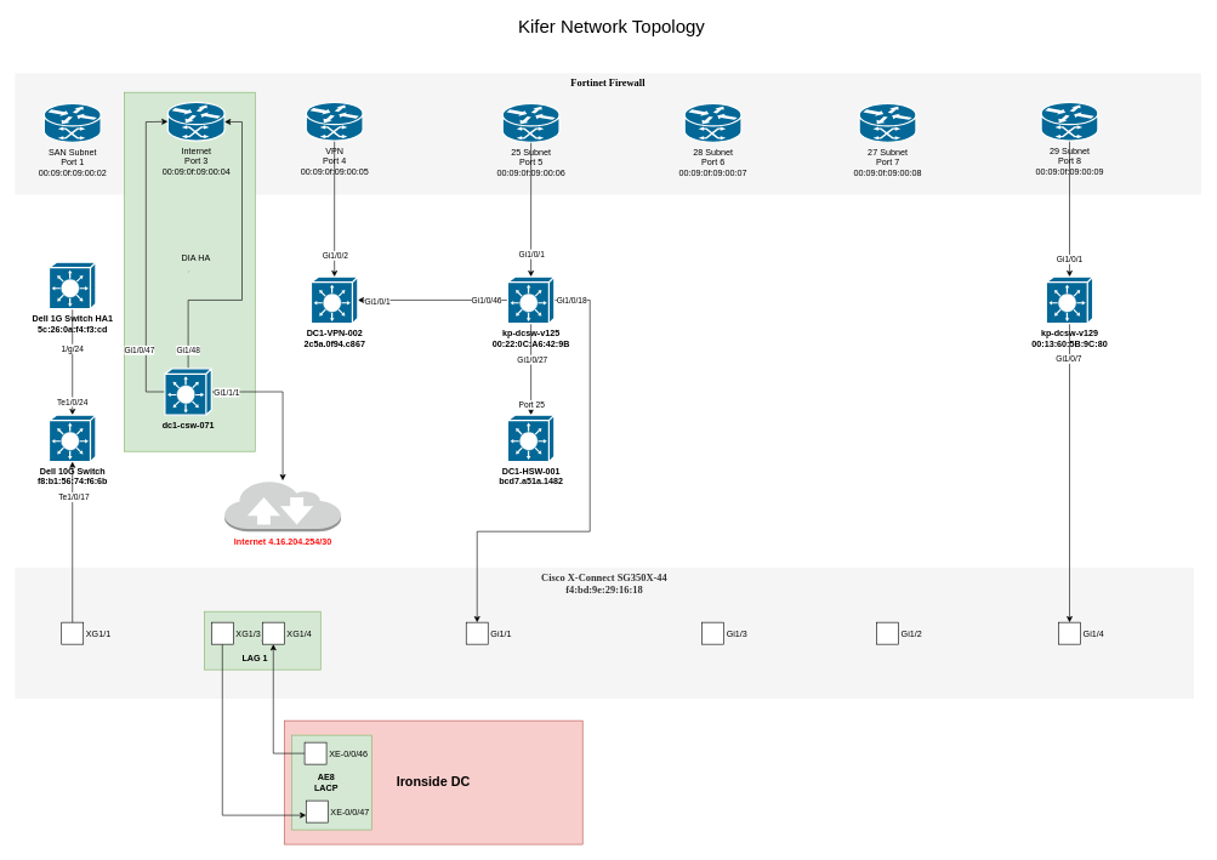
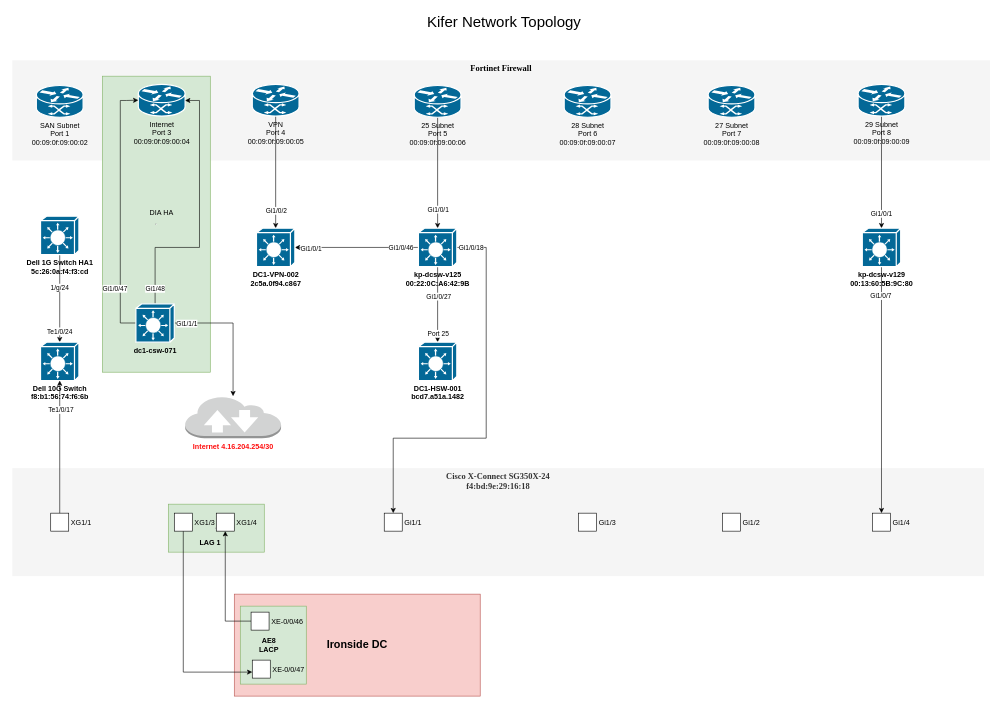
  <mxCell id="0" />
  <mxCell id="1" parent="0" />
  <mxCell id="2" value="Fortinet Firewall" style="whiteSpace=wrap;html=1;rounded=0;shadow=0;comic=0;strokeWidth=1;fontFamily=Verdana;fontSize=14;fillColor=#f5f5f5;strokeColor=none;verticalAlign=top;fontStyle=1" parent="1" vertex="1"><mxGeometry x="20" y="100" width="1630" height="167" as="geometry" /></mxCell>
  <mxCell id="3" value="&lt;hr&gt;" style="rounded=0;whiteSpace=wrap;html=1;fillColor=#d5e8d4;strokeColor=#82b366;gradientColor=none;" vertex="1" parent="1"><mxGeometry x="170" y="126.5" width="180" height="493.5" as="geometry" /></mxCell>
  <mxCell id="4" value="&lt;font style=&quot;font-size: 18px;&quot;&gt;&lt;b&gt;Ironside DC&lt;/b&gt;&lt;/font&gt;" style="rounded=0;whiteSpace=wrap;html=1;fillColor=#f8cecc;strokeColor=#b85450;" vertex="1" parent="1"><mxGeometry x="390" y="990" width="410" height="170" as="geometry" /></mxCell>
  <mxCell id="5" value="&lt;hr&gt;" style="rounded=0;whiteSpace=wrap;html=1;fillColor=#d5e8d4;strokeColor=#82b366;gradientColor=none;" vertex="1" parent="1"><mxGeometry x="400" y="1010" width="110" height="130" as="geometry" /></mxCell>
- <mxCell id="6" value="&lt;div&gt;Cisco X-Connect SG350X-44&lt;/div&gt;&lt;div&gt;f4:bd:9e:29:16:18&lt;/div&gt;" style="rounded=0;whiteSpace=wrap;html=1;fillColor=#f5f5f5;fontColor=#333333;strokeColor=none;verticalAlign=top;fontStyle=1;fontSize=14;fontFamily=Verdana;" vertex="1" parent="1"><mxGeometry x="20" y="780" width="1620" height="180" as="geometry" /></mxCell>
+ <mxCell id="6" value="&lt;div&gt;Cisco X-Connect SG350X-24&lt;/div&gt;&lt;div&gt;f4:bd:9e:29:16:18&lt;/div&gt;" style="rounded=0;whiteSpace=wrap;html=1;fillColor=#f5f5f5;fontColor=#333333;strokeColor=none;verticalAlign=top;fontStyle=1;fontSize=14;fontFamily=Verdana;" vertex="1" parent="1"><mxGeometry x="20" y="780" width="1620" height="180" as="geometry" /></mxCell>
  <mxCell id="7" value="&lt;hr&gt;" style="rounded=0;whiteSpace=wrap;html=1;fillColor=#d5e8d4;strokeColor=#82b366;gradientColor=none;" vertex="1" parent="1"><mxGeometry x="280" y="840" width="160" height="80" as="geometry" /></mxCell>
  <mxCell id="8" style="edgeStyle=orthogonalEdgeStyle;rounded=0;orthogonalLoop=1;jettySize=auto;html=1;" edge="1" parent="1" source="10" target="30"><mxGeometry relative="1" as="geometry" /></mxCell>
  <mxCell id="9" value="Gi1/0/1" style="edgeLabel;html=1;align=center;verticalAlign=middle;resizable=0;points=[];" vertex="1" connectable="0" parent="8"><mxGeometry x="0.65" relative="1" as="geometry"><mxPoint as="offset" /></mxGeometry></mxCell>
  <mxCell id="10" value="&lt;div&gt;25 Subnet&lt;/div&gt;&lt;div&gt;Port 5&lt;/div&gt;&lt;div&gt;00:09:0f:09:00:06&lt;/div&gt;" style="shape=mxgraph.cisco.routers.atm_router;sketch=0;html=1;pointerEvents=1;dashed=0;fillColor=#036897;strokeColor=#ffffff;strokeWidth=2;verticalLabelPosition=bottom;verticalAlign=top;align=center;outlineConnect=0;" vertex="1" parent="1"><mxGeometry x="690" y="142" width="78" height="53" as="geometry" /></mxCell>
  <mxCell id="11" value="&lt;div&gt;27 Subnet&lt;/div&gt;&lt;div&gt;Port 7&lt;/div&gt;&lt;div&gt;00:09:0f:09:00:08&lt;/div&gt;" style="shape=mxgraph.cisco.routers.atm_router;sketch=0;html=1;pointerEvents=1;dashed=0;fillColor=#036897;strokeColor=#ffffff;strokeWidth=2;verticalLabelPosition=bottom;verticalAlign=top;align=center;outlineConnect=0;" vertex="1" parent="1"><mxGeometry x="1180" y="142" width="78" height="53" as="geometry" /></mxCell>
  <mxCell id="12" value="&lt;div&gt;28 Subnet&lt;/div&gt;&lt;div&gt;Port 6&lt;/div&gt;&lt;div&gt;00:09:0f:09:00:07&lt;/div&gt;" style="shape=mxgraph.cisco.routers.atm_router;sketch=0;html=1;pointerEvents=1;dashed=0;fillColor=#036897;strokeColor=#ffffff;strokeWidth=2;verticalLabelPosition=bottom;verticalAlign=top;align=center;outlineConnect=0;" vertex="1" parent="1"><mxGeometry x="940" y="142" width="78" height="53" as="geometry" /></mxCell>
  <mxCell id="13" style="edgeStyle=orthogonalEdgeStyle;rounded=0;orthogonalLoop=1;jettySize=auto;html=1;" edge="1" parent="1" source="15" target="64"><mxGeometry relative="1" as="geometry" /></mxCell>
  <mxCell id="14" value="Gi1/0/1" style="edgeLabel;html=1;align=center;verticalAlign=middle;resizable=0;points=[];" vertex="1" connectable="0" parent="13"><mxGeometry x="0.733" y="-1" relative="1" as="geometry"><mxPoint as="offset" /></mxGeometry></mxCell>
  <mxCell id="15" value="&lt;div&gt;29 Subnet&lt;/div&gt;&lt;div&gt;Port 8&lt;/div&gt;&lt;div&gt;00:09:0f:09:00:09&lt;/div&gt;" style="shape=mxgraph.cisco.routers.atm_router;sketch=0;html=1;pointerEvents=1;dashed=0;fillColor=#036897;strokeColor=#ffffff;strokeWidth=2;verticalLabelPosition=bottom;verticalAlign=top;align=center;outlineConnect=0;" vertex="1" parent="1"><mxGeometry x="1430" y="140" width="78" height="53" as="geometry" /></mxCell>
  <mxCell id="16" value="&lt;div&gt;SAN Subnet&lt;/div&gt;&lt;div&gt;Port 1&lt;/div&gt;&lt;div&gt;00:09:0f:09:00:02&lt;/div&gt;&lt;div&gt;&lt;br&gt;&lt;/div&gt;" style="shape=mxgraph.cisco.routers.atm_router;sketch=0;html=1;pointerEvents=1;dashed=0;fillColor=#036897;strokeColor=#ffffff;strokeWidth=2;verticalLabelPosition=bottom;verticalAlign=top;align=center;outlineConnect=0;" vertex="1" parent="1"><mxGeometry x="60" y="142" width="78" height="53" as="geometry" /></mxCell>
  <mxCell id="17" style="edgeStyle=orthogonalEdgeStyle;rounded=0;orthogonalLoop=1;jettySize=auto;html=1;" edge="1" parent="1" source="19" target="59"><mxGeometry relative="1" as="geometry" /></mxCell>
  <mxCell id="18" value="Gi1/0/2" style="edgeLabel;html=1;align=center;verticalAlign=middle;resizable=0;points=[];" vertex="1" connectable="0" parent="17"><mxGeometry x="0.679" relative="1" as="geometry"><mxPoint as="offset" /></mxGeometry></mxCell>
  <mxCell id="19" value="&lt;div&gt;VPN&lt;/div&gt;&lt;div&gt;Port 4&lt;/div&gt;&lt;div&gt;00:09:0f:09:00:05&lt;/div&gt;" style="shape=mxgraph.cisco.routers.atm_router;sketch=0;html=1;pointerEvents=1;dashed=0;fillColor=#036897;strokeColor=#ffffff;strokeWidth=2;verticalLabelPosition=bottom;verticalAlign=top;align=center;outlineConnect=0;" vertex="1" parent="1"><mxGeometry x="420" y="140" width="78" height="53" as="geometry" /></mxCell>
  <mxCell id="20" value="&lt;div&gt;Internet&lt;/div&gt;&lt;div&gt;Port 3&lt;/div&gt;&lt;div&gt;00:09:0f:09:00:04&lt;/div&gt;" style="shape=mxgraph.cisco.routers.atm_router;sketch=0;html=1;pointerEvents=1;dashed=0;fillColor=#036897;strokeColor=#ffffff;strokeWidth=2;verticalLabelPosition=bottom;verticalAlign=top;align=center;outlineConnect=0;" vertex="1" parent="1"><mxGeometry x="230" y="140" width="78" height="53" as="geometry" /></mxCell>
  <mxCell id="21" value="&lt;font color=&quot;#ff0f0f&quot;&gt;&lt;b&gt;Internet 4.16.204.254/30&lt;/b&gt;&lt;/font&gt;" style="outlineConnect=0;dashed=0;verticalLabelPosition=bottom;verticalAlign=top;align=center;html=1;shape=mxgraph.aws3.internet_2;fillColor=#D2D3D3;gradientColor=none;" vertex="1" parent="1"><mxGeometry x="308" y="660" width="160" height="70" as="geometry" /></mxCell>
  <mxCell id="22" style="edgeStyle=orthogonalEdgeStyle;rounded=0;orthogonalLoop=1;jettySize=auto;html=1;" edge="1" parent="1" source="30" target="38"><mxGeometry relative="1" as="geometry" /></mxCell>
  <mxCell id="23" value="Port 25" style="edgeLabel;html=1;align=center;verticalAlign=middle;resizable=0;points=[];" vertex="1" connectable="0" parent="22"><mxGeometry x="0.507" y="-2" relative="1" as="geometry"><mxPoint x="2" y="16" as="offset" /></mxGeometry></mxCell>
  <mxCell id="24" value="Gi1/0/27" style="edgeLabel;html=1;align=center;verticalAlign=middle;resizable=0;points=[];" vertex="1" connectable="0" parent="22"><mxGeometry x="-0.507" y="1" relative="1" as="geometry"><mxPoint y="18" as="offset" /></mxGeometry></mxCell>
  <mxCell id="25" style="edgeStyle=orthogonalEdgeStyle;rounded=0;orthogonalLoop=1;jettySize=auto;html=1;" edge="1" parent="1" source="30" target="59"><mxGeometry relative="1" as="geometry" /></mxCell>
  <mxCell id="26" value="&lt;div&gt;Gi1/0/46&lt;/div&gt;" style="edgeLabel;html=1;align=center;verticalAlign=middle;resizable=0;points=[];" vertex="1" connectable="0" parent="25"><mxGeometry x="-0.709" relative="1" as="geometry"><mxPoint as="offset" /></mxGeometry></mxCell>
  <mxCell id="27" value="&lt;div&gt;Gi1/0/1&lt;/div&gt;" style="edgeLabel;html=1;align=center;verticalAlign=middle;resizable=0;points=[];" vertex="1" connectable="0" parent="25"><mxGeometry x="0.748" y="1" relative="1" as="geometry"><mxPoint as="offset" /></mxGeometry></mxCell>
  <mxCell id="28" style="edgeStyle=orthogonalEdgeStyle;rounded=0;orthogonalLoop=1;jettySize=auto;html=1;entryX=0.5;entryY=0;entryDx=0;entryDy=0;" edge="1" parent="1" source="30" target="44"><mxGeometry relative="1" as="geometry"><Array as="points"><mxPoint x="810" y="412" /><mxPoint x="810" y="730" /><mxPoint x="655" y="730" /></Array></mxGeometry></mxCell>
  <mxCell id="29" value="Gi1/0/18" style="edgeLabel;html=1;align=center;verticalAlign=middle;resizable=0;points=[];" vertex="1" connectable="0" parent="28"><mxGeometry x="-0.929" y="1" relative="1" as="geometry"><mxPoint as="offset" /></mxGeometry></mxCell>
  <mxCell id="30" value="&lt;div&gt;&lt;b&gt;kp-dcsw-v125&lt;br&gt;&lt;/b&gt;&lt;/div&gt;&lt;div&gt;&lt;b&gt;00:22:0C:A6:42:9B&lt;/b&gt;&lt;/div&gt;" style="shape=mxgraph.cisco.switches.layer_3_switch;sketch=0;html=1;pointerEvents=1;dashed=0;fillColor=#036897;strokeColor=#ffffff;strokeWidth=2;verticalLabelPosition=bottom;verticalAlign=top;align=center;outlineConnect=0;" vertex="1" parent="1"><mxGeometry x="697" y="380" width="64" height="64" as="geometry" /></mxCell>
  <mxCell id="31" style="edgeStyle=orthogonalEdgeStyle;rounded=0;orthogonalLoop=1;jettySize=auto;html=1;entryX=0;entryY=0.5;entryDx=0;entryDy=0;entryPerimeter=0;exitX=0;exitY=0.5;exitDx=0;exitDy=0;exitPerimeter=0;" edge="1" parent="1" source="37" target="20"><mxGeometry relative="1" as="geometry"><Array as="points"><mxPoint x="200" y="538" /><mxPoint x="200" y="167" /><mxPoint x="210" y="167" /></Array></mxGeometry></mxCell>
  <mxCell id="32" value="Gi1/0/47" style="edgeLabel;html=1;align=center;verticalAlign=middle;resizable=0;points=[];" vertex="1" connectable="0" parent="31"><mxGeometry x="-0.283" y="-2" relative="1" as="geometry"><mxPoint x="-12" y="69" as="offset" /></mxGeometry></mxCell>
  <mxCell id="33" style="edgeStyle=orthogonalEdgeStyle;rounded=0;orthogonalLoop=1;jettySize=auto;html=1;" edge="1" parent="1" source="37" target="20"><mxGeometry relative="1" as="geometry"><mxPoint x="400" y="80" as="targetPoint" /><Array as="points"><mxPoint x="258" y="412" /><mxPoint x="332" y="412" /><mxPoint x="332" y="167" /></Array></mxGeometry></mxCell>
  <mxCell id="34" value="&lt;div&gt;Gi1/48&lt;/div&gt;" style="edgeLabel;html=1;align=center;verticalAlign=middle;resizable=0;points=[];" vertex="1" connectable="0" parent="33"><mxGeometry x="-0.574" y="1" relative="1" as="geometry"><mxPoint y="67" as="offset" /></mxGeometry></mxCell>
  <mxCell id="35" style="edgeStyle=orthogonalEdgeStyle;rounded=0;orthogonalLoop=1;jettySize=auto;html=1;" edge="1" parent="1" source="37" target="21"><mxGeometry relative="1" as="geometry" /></mxCell>
  <mxCell id="36" value="&lt;div&gt;Gi1/1/1&lt;/div&gt;" style="edgeLabel;html=1;align=center;verticalAlign=middle;resizable=0;points=[];" vertex="1" connectable="0" parent="35"><mxGeometry x="-0.581" y="-2" relative="1" as="geometry"><mxPoint x="-26" y="-2" as="offset" /></mxGeometry></mxCell>
  <mxCell id="37" value="&lt;div&gt;&lt;b&gt;dc1-csw-071&lt;/b&gt;&lt;/div&gt;" style="shape=mxgraph.cisco.switches.layer_3_switch;sketch=0;html=1;pointerEvents=1;dashed=0;fillColor=#036897;strokeColor=#ffffff;strokeWidth=2;verticalLabelPosition=bottom;verticalAlign=top;align=center;outlineConnect=0;" vertex="1" parent="1"><mxGeometry x="226" y="506" width="64" height="64" as="geometry" /></mxCell>
  <mxCell id="38" value="&lt;div&gt;&lt;b&gt;DC1-HSW-001&lt;/b&gt;&lt;/div&gt;&lt;div&gt;&lt;b&gt;bcd7.a51a.1482&lt;br&gt;&lt;/b&gt;&lt;/div&gt;" style="shape=mxgraph.cisco.switches.layer_3_switch;sketch=0;html=1;pointerEvents=1;dashed=0;fillColor=#036897;strokeColor=#ffffff;strokeWidth=2;verticalLabelPosition=bottom;verticalAlign=top;align=center;outlineConnect=0;" vertex="1" parent="1"><mxGeometry x="697" y="570" width="64" height="64" as="geometry" /></mxCell>
  <mxCell id="39" style="edgeStyle=orthogonalEdgeStyle;rounded=0;orthogonalLoop=1;jettySize=auto;html=1;" edge="1" parent="1" source="42" target="43"><mxGeometry relative="1" as="geometry" /></mxCell>
  <mxCell id="40" value="Te1/0/24" style="edgeLabel;html=1;align=center;verticalAlign=middle;resizable=0;points=[];" vertex="1" connectable="0" parent="39"><mxGeometry x="0.571" y="-1" relative="1" as="geometry"><mxPoint y="12" as="offset" /></mxGeometry></mxCell>
  <mxCell id="41" value="1/g/24" style="edgeLabel;html=1;align=center;verticalAlign=middle;resizable=0;points=[];" vertex="1" connectable="0" parent="39"><mxGeometry x="-0.254" y="-1" relative="1" as="geometry"><mxPoint as="offset" /></mxGeometry></mxCell>
  <mxCell id="42" value="&lt;div&gt;&lt;b&gt;Dell 1G Switch HA1&lt;br&gt;&lt;/b&gt;&lt;/div&gt;&lt;div&gt;&lt;b&gt;5c:26:0a:f4:f3:cd&lt;/b&gt;&lt;br&gt;&lt;/div&gt;" style="shape=mxgraph.cisco.switches.layer_3_switch;sketch=0;html=1;pointerEvents=1;dashed=0;fillColor=#036897;strokeColor=#ffffff;strokeWidth=2;verticalLabelPosition=bottom;verticalAlign=top;align=center;outlineConnect=0;" vertex="1" parent="1"><mxGeometry x="67" y="360" width="64" height="64" as="geometry" /></mxCell>
  <mxCell id="43" value="&lt;div&gt;&lt;b&gt;Dell 10G Switch&lt;/b&gt;&lt;/div&gt;&lt;div&gt;&lt;b&gt;f8:b1:56:74:f6:6b&lt;br&gt;&lt;/b&gt;&lt;/div&gt;" style="shape=mxgraph.cisco.switches.layer_3_switch;sketch=0;html=1;pointerEvents=1;dashed=0;fillColor=#036897;strokeColor=#ffffff;strokeWidth=2;verticalLabelPosition=bottom;verticalAlign=top;align=center;outlineConnect=0;" vertex="1" parent="1"><mxGeometry x="67" y="570" width="64" height="64" as="geometry" /></mxCell>
  <mxCell id="44" value="Gi1/1" style="labelPosition=right;verticalLabelPosition=middle;align=left;verticalAlign=middle;spacingLeft=2;noLabel=0;labelPadding=0;" vertex="1" parent="1"><mxGeometry x="640" y="855" width="30" height="30" as="geometry" /></mxCell>
  <mxCell id="45" value="Gi1/4" style="labelPosition=right;verticalLabelPosition=middle;align=left;verticalAlign=middle;spacingLeft=2;noLabel=0;labelPadding=0;" vertex="1" parent="1"><mxGeometry x="1454" y="855" width="30" height="30" as="geometry" /></mxCell>
  <mxCell id="46" value="XG1/1" style="labelPosition=right;verticalLabelPosition=middle;align=left;verticalAlign=middle;spacingLeft=2;noLabel=0;labelPadding=0;" vertex="1" parent="1"><mxGeometry x="84" y="855" width="30" height="30" as="geometry" /></mxCell>
  <mxCell id="47" value="Gi1/3" style="labelPosition=right;verticalLabelPosition=middle;align=left;verticalAlign=middle;spacingLeft=2;noLabel=0;labelPadding=0;" vertex="1" parent="1"><mxGeometry x="964" y="855" width="30" height="30" as="geometry" /></mxCell>
  <mxCell id="48" value="Gi1/2" style="labelPosition=right;verticalLabelPosition=middle;align=left;verticalAlign=middle;spacingLeft=2;noLabel=0;labelPadding=0;" vertex="1" parent="1"><mxGeometry x="1204" y="855" width="30" height="30" as="geometry" /></mxCell>
  <mxCell id="49" style="edgeStyle=orthogonalEdgeStyle;rounded=0;orthogonalLoop=1;jettySize=auto;html=1;" edge="1" parent="1" source="50" target="52"><mxGeometry relative="1" as="geometry"><Array as="points"><mxPoint x="305" y="1120" /></Array></mxGeometry></mxCell>
  <mxCell id="50" value="XG1/3" style="labelPosition=right;verticalLabelPosition=middle;align=left;verticalAlign=middle;spacingLeft=2;noLabel=0;labelPadding=0;" vertex="1" parent="1"><mxGeometry x="290" y="855" width="30" height="30" as="geometry" /></mxCell>
  <mxCell id="51" value="XG1/4" style="labelPosition=right;verticalLabelPosition=middle;align=left;verticalAlign=middle;spacingLeft=2;noLabel=0;labelPadding=0;" vertex="1" parent="1"><mxGeometry x="360" y="855" width="30" height="30" as="geometry" /></mxCell>
  <mxCell id="52" value="XE-0/0/47" style="labelPosition=right;verticalLabelPosition=middle;align=left;verticalAlign=middle;spacingLeft=2;noLabel=0;labelPadding=0;" vertex="1" parent="1"><mxGeometry x="420" y="1100" width="30" height="30" as="geometry" /></mxCell>
  <mxCell id="53" style="edgeStyle=orthogonalEdgeStyle;rounded=0;orthogonalLoop=1;jettySize=auto;html=1;entryX=0.5;entryY=1;entryDx=0;entryDy=0;" edge="1" parent="1" source="54" target="51"><mxGeometry relative="1" as="geometry" /></mxCell>
  <mxCell id="54" value="XE-0/0/46" style="labelPosition=right;verticalLabelPosition=middle;align=left;verticalAlign=middle;spacingLeft=2;noLabel=0;labelPadding=0;" vertex="1" parent="1"><mxGeometry x="418" y="1020" width="30" height="30" as="geometry" /></mxCell>
  <mxCell id="55" value="LAG 1" style="text;html=1;align=center;verticalAlign=middle;whiteSpace=wrap;rounded=0;fontStyle=1" vertex="1" parent="1"><mxGeometry x="320" y="890" width="60" height="30" as="geometry" /></mxCell>
  <mxCell id="56" value="AE8 LACP" style="text;html=1;align=center;verticalAlign=middle;whiteSpace=wrap;rounded=0;fontStyle=1" vertex="1" parent="1"><mxGeometry x="418" y="1060" width="60" height="30" as="geometry" /></mxCell>
  <mxCell id="57" style="edgeStyle=orthogonalEdgeStyle;rounded=0;orthogonalLoop=1;jettySize=auto;html=1;entryX=0.5;entryY=1;entryDx=0;entryDy=0;entryPerimeter=0;" edge="1" parent="1" source="46" target="43"><mxGeometry relative="1" as="geometry" /></mxCell>
  <mxCell id="58" value="Te1/0/17" style="edgeLabel;html=1;align=center;verticalAlign=middle;resizable=0;points=[];" vertex="1" connectable="0" parent="57"><mxGeometry x="0.566" y="-1" relative="1" as="geometry"><mxPoint as="offset" /></mxGeometry></mxCell>
  <mxCell id="59" value="&lt;div&gt;&lt;b&gt;DC1-VPN-002&lt;/b&gt;&lt;/div&gt;&lt;div&gt;&lt;b&gt;2c5a.0f94.c867&lt;br&gt;&lt;/b&gt;&lt;/div&gt;" style="shape=mxgraph.cisco.switches.layer_3_switch;sketch=0;html=1;pointerEvents=1;dashed=0;fillColor=#036897;strokeColor=#ffffff;strokeWidth=2;verticalLabelPosition=bottom;verticalAlign=top;align=center;outlineConnect=0;" vertex="1" parent="1"><mxGeometry x="427" y="380" width="64" height="64" as="geometry" /></mxCell>
  <mxCell id="60" value="DIA HA" style="text;html=1;align=center;verticalAlign=middle;whiteSpace=wrap;rounded=0;" vertex="1" parent="1"><mxGeometry x="239" y="340" width="60" height="30" as="geometry" /></mxCell>
  <mxCell id="61" value="Kifer Network Topology" style="text;html=1;align=center;verticalAlign=middle;whiteSpace=wrap;rounded=0;fontSize=25;" vertex="1" parent="1"><mxGeometry x="620" y="20" width="440" height="30" as="geometry" /></mxCell>
  <mxCell id="62" style="edgeStyle=orthogonalEdgeStyle;rounded=0;orthogonalLoop=1;jettySize=auto;html=1;" edge="1" parent="1" source="64" target="45"><mxGeometry relative="1" as="geometry" /></mxCell>
  <mxCell id="63" value="Gi1/0/7" style="edgeLabel;html=1;align=center;verticalAlign=middle;resizable=0;points=[];" vertex="1" connectable="0" parent="62"><mxGeometry x="-0.766" y="-2" relative="1" as="geometry"><mxPoint as="offset" /></mxGeometry></mxCell>
  <mxCell id="64" value="&lt;div&gt;&lt;b&gt;kp-dcsw-v129&lt;/b&gt;&lt;/div&gt;&lt;div&gt;&lt;b&gt;00:13:60:5B:9C:80&lt;br&gt;&lt;/b&gt;&lt;/div&gt;" style="shape=mxgraph.cisco.switches.layer_3_switch;sketch=0;html=1;pointerEvents=1;dashed=0;fillColor=#036897;strokeColor=#ffffff;strokeWidth=2;verticalLabelPosition=bottom;verticalAlign=top;align=center;outlineConnect=0;" vertex="1" parent="1"><mxGeometry x="1437" y="380" width="64" height="64" as="geometry" /></mxCell>
